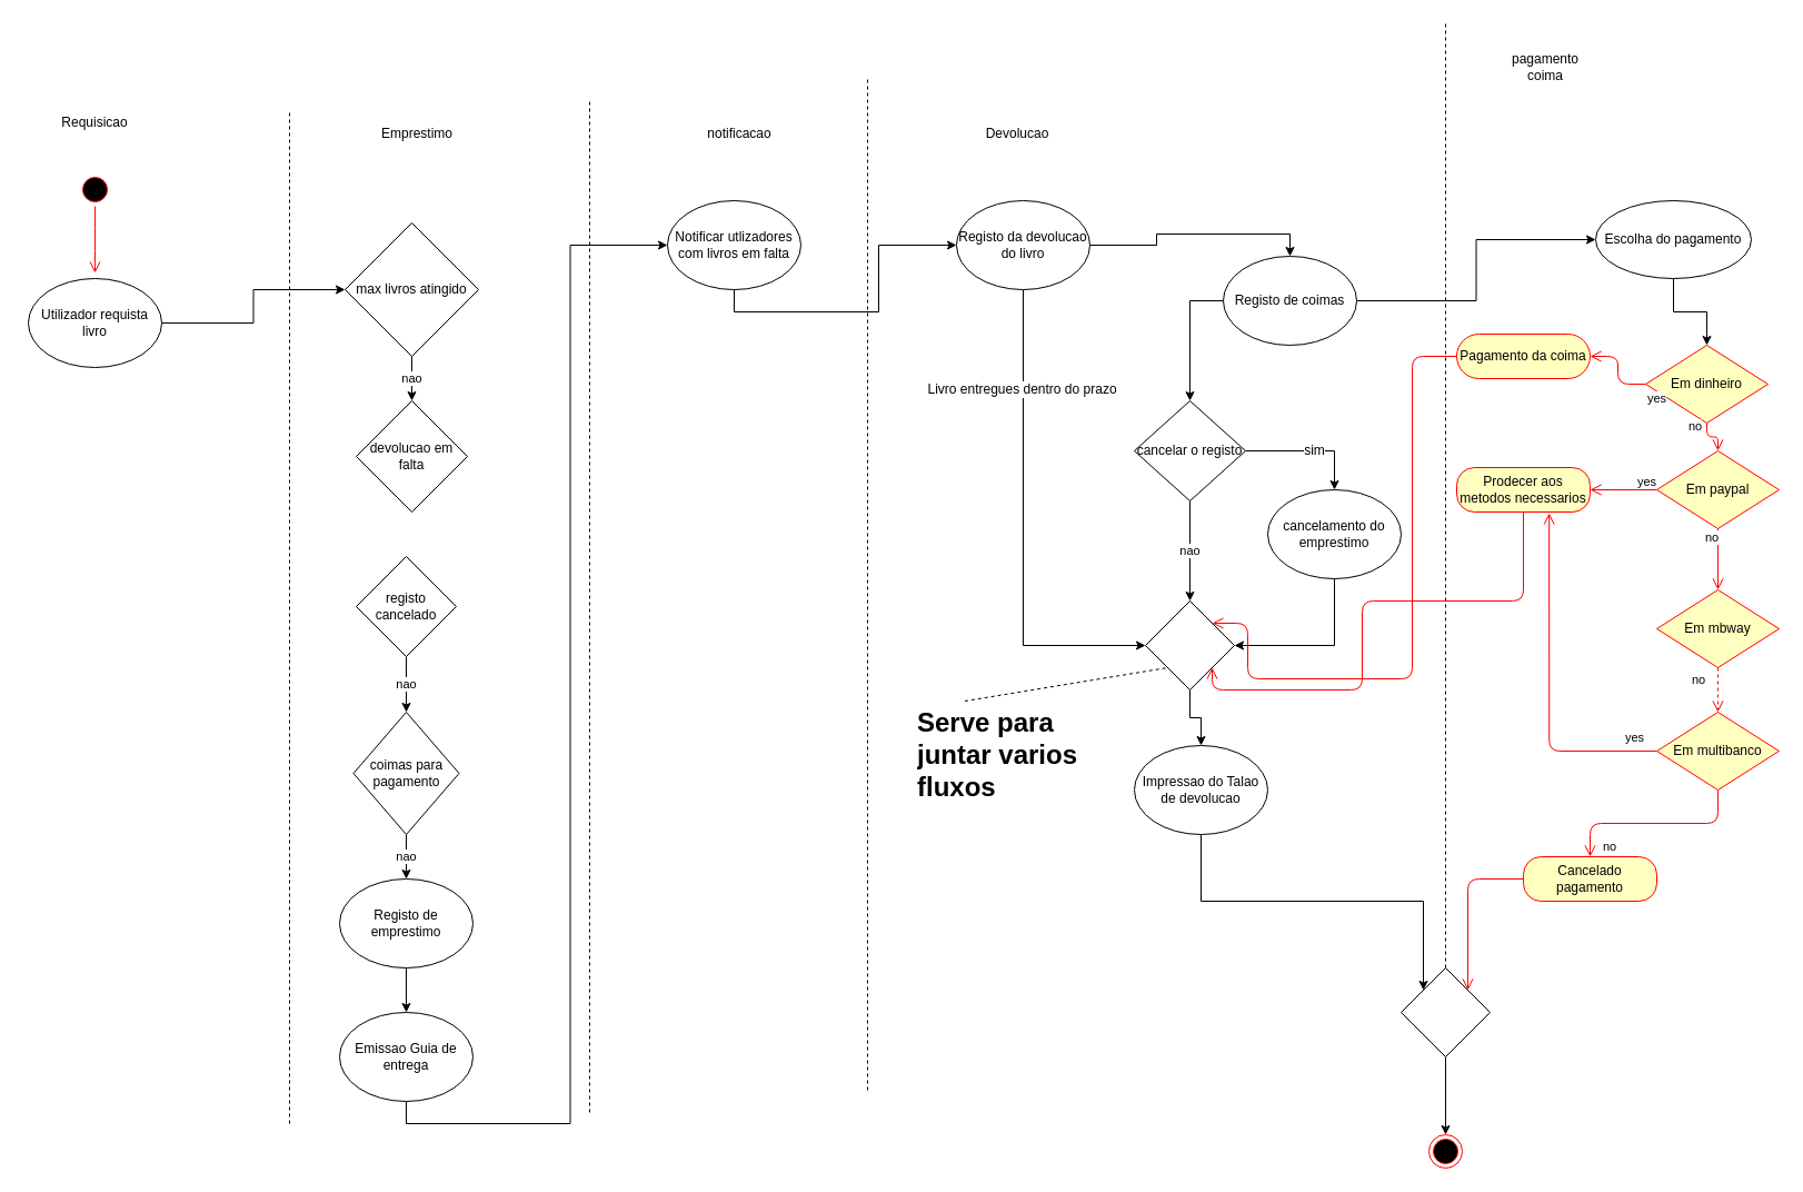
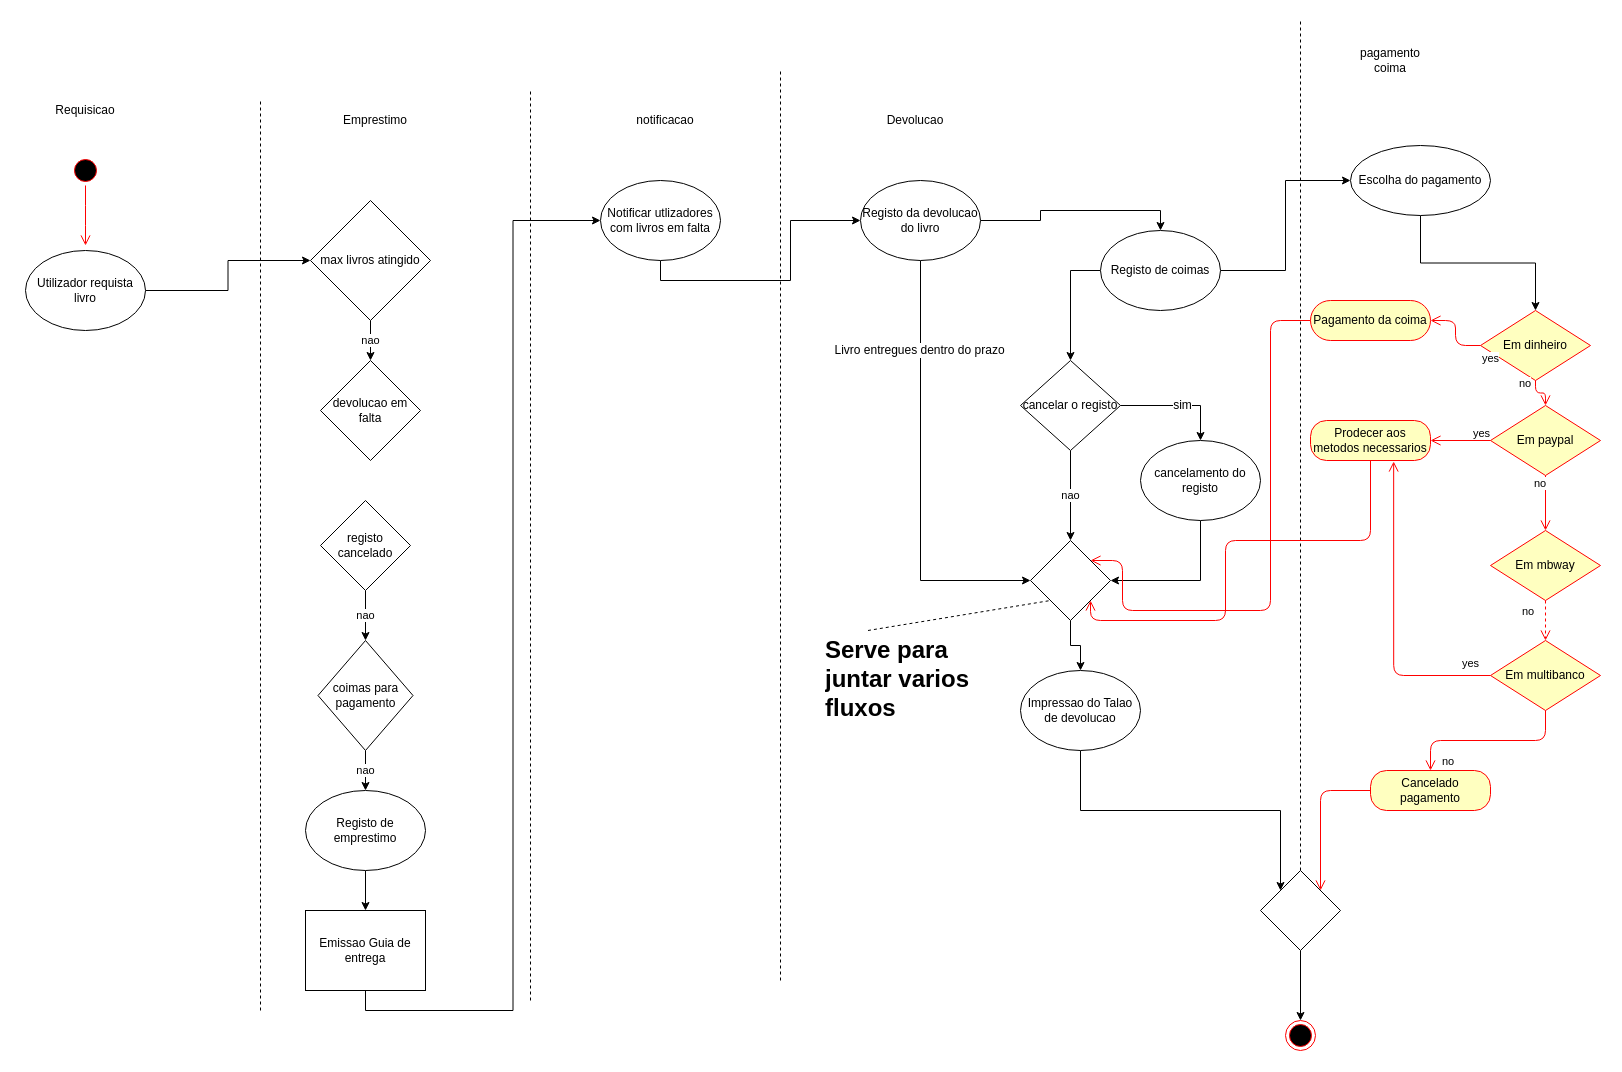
  <mxCell id="0" />
  <mxCell id="1" parent="0" />
  <mxCell id="2" value="" style="endArrow=none;dashed=1;html=1;" parent="1" edge="1"><mxGeometry width="50" height="50" relative="1" as="geometry"><mxPoint x="260" y="1010" as="sourcePoint" /><mxPoint x="260" y="100" as="targetPoint" /></mxGeometry></mxCell>
  <mxCell id="3" value="Requisicao" style="text;html=1;strokeColor=none;fillColor=none;align=center;verticalAlign=middle;whiteSpace=wrap;rounded=0;" parent="1" vertex="1"><mxGeometry x="20" y="100" width="130" height="20" as="geometry" /></mxCell>
  <mxCell id="4" value="" style="ellipse;html=1;shape=startState;fillColor=#000000;strokeColor=#ff0000;" parent="1" vertex="1"><mxGeometry x="70" y="155" width="30" height="30" as="geometry" /></mxCell>
  <mxCell id="5" value="" style="edgeStyle=orthogonalEdgeStyle;html=1;verticalAlign=bottom;endArrow=open;endSize=8;strokeColor=#ff0000;" parent="1" source="4" edge="1"><mxGeometry relative="1" as="geometry"><mxPoint x="85" y="245" as="targetPoint" /></mxGeometry></mxCell>
  <mxCell id="6" style="edgeStyle=orthogonalEdgeStyle;rounded=0;orthogonalLoop=1;jettySize=auto;html=1;exitX=1;exitY=0.5;exitDx=0;exitDy=0;entryX=0;entryY=0.5;entryDx=0;entryDy=0;" parent="1" source="7" target="10" edge="1"><mxGeometry relative="1" as="geometry" /></mxCell>
  <mxCell id="7" value="Utilizador requista livro" style="ellipse;whiteSpace=wrap;html=1;" parent="1" vertex="1"><mxGeometry x="25" y="250" width="120" height="80" as="geometry" /></mxCell>
  <mxCell id="8" value="Emprestimo" style="text;html=1;strokeColor=none;fillColor=none;align=center;verticalAlign=middle;whiteSpace=wrap;rounded=0;" parent="1" vertex="1"><mxGeometry x="310" y="110" width="130" height="20" as="geometry" /></mxCell>
  <mxCell id="9" value="nao" style="edgeStyle=orthogonalEdgeStyle;rounded=0;orthogonalLoop=1;jettySize=auto;html=1;exitX=0.5;exitY=1;exitDx=0;exitDy=0;entryX=0.5;entryY=0;entryDx=0;entryDy=0;" parent="1" source="10" target="11" edge="1"><mxGeometry relative="1" as="geometry" /></mxCell>
  <mxCell id="10" value="max livros atingido" style="rhombus;whiteSpace=wrap;html=1;" parent="1" vertex="1"><mxGeometry x="310" y="200" width="120" height="120" as="geometry" /></mxCell>
  <mxCell id="11" value="devolucao em falta" style="rhombus;whiteSpace=wrap;html=1;" parent="1" vertex="1"><mxGeometry x="320" y="360" width="100" height="100" as="geometry" /></mxCell>
  <mxCell id="12" value="nao" style="edgeStyle=orthogonalEdgeStyle;rounded=0;orthogonalLoop=1;jettySize=auto;html=1;exitX=0.5;exitY=1;exitDx=0;exitDy=0;entryX=0.5;entryY=0;entryDx=0;entryDy=0;" parent="1" source="13" target="15" edge="1"><mxGeometry relative="1" as="geometry" /></mxCell>
  <mxCell id="13" value="registo cancelado" style="rhombus;whiteSpace=wrap;html=1;" parent="1" vertex="1"><mxGeometry x="320" y="500" width="90" height="90" as="geometry" /></mxCell>
  <mxCell id="14" value="nao" style="edgeStyle=orthogonalEdgeStyle;rounded=0;orthogonalLoop=1;jettySize=auto;html=1;exitX=0.5;exitY=1;exitDx=0;exitDy=0;entryX=0.5;entryY=0;entryDx=0;entryDy=0;" parent="1" source="15" target="17" edge="1"><mxGeometry relative="1" as="geometry" /></mxCell>
  <mxCell id="15" value="coimas para pagamento" style="rhombus;whiteSpace=wrap;html=1;" parent="1" vertex="1"><mxGeometry x="317.5" y="640" width="95" height="110" as="geometry" /></mxCell>
  <mxCell id="16" style="edgeStyle=orthogonalEdgeStyle;rounded=0;orthogonalLoop=1;jettySize=auto;html=1;exitX=0.5;exitY=1;exitDx=0;exitDy=0;entryX=0.5;entryY=0;entryDx=0;entryDy=0;" parent="1" source="17" target="19" edge="1"><mxGeometry relative="1" as="geometry" /></mxCell>
  <mxCell id="17" value="Registo de emprestimo" style="ellipse;whiteSpace=wrap;html=1;" parent="1" vertex="1"><mxGeometry x="305" y="790" width="120" height="80" as="geometry" /></mxCell>
  <mxCell id="18" style="edgeStyle=orthogonalEdgeStyle;rounded=0;orthogonalLoop=1;jettySize=auto;html=1;exitX=0.5;exitY=1;exitDx=0;exitDy=0;entryX=0;entryY=0.5;entryDx=0;entryDy=0;" parent="1" source="19" target="23" edge="1"><mxGeometry relative="1" as="geometry" /></mxCell>
- <mxCell id="19" value="Emissao Guia de entrega" style="ellipse;whiteSpace=wrap;html=1;" parent="1" vertex="1"><mxGeometry x="305" y="910" width="120" height="80" as="geometry" /></mxCell>
+ <mxCell id="19" value="Emissao Guia de entrega" style="whiteSpace=wrap;html=1;rounded=0;" parent="1" vertex="1"><mxGeometry x="305" y="910" width="120" height="80" as="geometry" /></mxCell>
  <mxCell id="20" value="" style="endArrow=none;dashed=1;html=1;" parent="1" edge="1"><mxGeometry width="50" height="50" relative="1" as="geometry"><mxPoint x="530" y="1000" as="sourcePoint" /><mxPoint x="530" y="90" as="targetPoint" /></mxGeometry></mxCell>
  <mxCell id="21" value="notificacao" style="text;html=1;strokeColor=none;fillColor=none;align=center;verticalAlign=middle;whiteSpace=wrap;rounded=0;" parent="1" vertex="1"><mxGeometry x="600" y="110" width="130" height="20" as="geometry" /></mxCell>
  <mxCell id="22" style="edgeStyle=orthogonalEdgeStyle;rounded=0;orthogonalLoop=1;jettySize=auto;html=1;exitX=0.5;exitY=1;exitDx=0;exitDy=0;entryX=0;entryY=0.5;entryDx=0;entryDy=0;" parent="1" source="23" target="29" edge="1"><mxGeometry relative="1" as="geometry" /></mxCell>
  <mxCell id="23" value="Notificar utlizadores com livros em falta" style="ellipse;whiteSpace=wrap;html=1;" parent="1" vertex="1"><mxGeometry x="600" y="180" width="120" height="80" as="geometry" /></mxCell>
  <mxCell id="24" value="" style="endArrow=none;dashed=1;html=1;" parent="1" edge="1"><mxGeometry width="50" height="50" relative="1" as="geometry"><mxPoint x="780" y="980" as="sourcePoint" /><mxPoint x="780" y="70" as="targetPoint" /></mxGeometry></mxCell>
  <mxCell id="25" value="Devolucao" style="text;html=1;strokeColor=none;fillColor=none;align=center;verticalAlign=middle;whiteSpace=wrap;rounded=0;" parent="1" vertex="1"><mxGeometry x="850" y="110" width="130" height="20" as="geometry" /></mxCell>
  <mxCell id="26" style="edgeStyle=orthogonalEdgeStyle;rounded=0;orthogonalLoop=1;jettySize=auto;html=1;exitX=1;exitY=0.5;exitDx=0;exitDy=0;entryX=0.5;entryY=0;entryDx=0;entryDy=0;" parent="1" source="29" target="32" edge="1"><mxGeometry relative="1" as="geometry" /></mxCell>
  <mxCell id="27" style="edgeStyle=orthogonalEdgeStyle;rounded=0;orthogonalLoop=1;jettySize=auto;html=1;exitX=0.5;exitY=1;exitDx=0;exitDy=0;entryX=0;entryY=0.5;entryDx=0;entryDy=0;" parent="1" source="29" target="40" edge="1"><mxGeometry relative="1" as="geometry" /></mxCell>
  <mxCell id="28" value="Livro entregues dentro do prazo" style="text;html=1;resizable=0;points=[];align=center;verticalAlign=middle;labelBackgroundColor=#ffffff;" parent="27" vertex="1" connectable="0"><mxGeometry x="-0.588" y="-2" relative="1" as="geometry"><mxPoint as="offset" /></mxGeometry></mxCell>
  <mxCell id="29" value="Registo da devolucao do livro" style="ellipse;whiteSpace=wrap;html=1;" parent="1" vertex="1"><mxGeometry x="860" y="180" width="120" height="80" as="geometry" /></mxCell>
  <mxCell id="30" style="edgeStyle=orthogonalEdgeStyle;rounded=0;orthogonalLoop=1;jettySize=auto;html=1;exitX=0;exitY=0.5;exitDx=0;exitDy=0;entryX=0.5;entryY=0;entryDx=0;entryDy=0;" parent="1" source="32" target="36" edge="1"><mxGeometry relative="1" as="geometry" /></mxCell>
  <mxCell id="31" style="edgeStyle=orthogonalEdgeStyle;rounded=0;orthogonalLoop=1;jettySize=auto;html=1;exitX=1;exitY=0.5;exitDx=0;exitDy=0;entryX=0;entryY=0.5;entryDx=0;entryDy=0;" parent="1" source="32" target="49" edge="1"><mxGeometry relative="1" as="geometry" /></mxCell>
  <mxCell id="32" value="Registo de coimas" style="ellipse;whiteSpace=wrap;html=1;" parent="1" vertex="1"><mxGeometry x="1100" y="230" width="120" height="80" as="geometry" /></mxCell>
  <mxCell id="33" style="edgeStyle=orthogonalEdgeStyle;rounded=0;orthogonalLoop=1;jettySize=auto;html=1;exitX=1;exitY=0.5;exitDx=0;exitDy=0;entryX=0.5;entryY=0;entryDx=0;entryDy=0;" parent="1" source="36" target="38" edge="1"><mxGeometry relative="1" as="geometry" /></mxCell>
  <mxCell id="34" value="sim" style="text;html=1;resizable=0;points=[];align=center;verticalAlign=middle;labelBackgroundColor=#ffffff;" parent="33" vertex="1" connectable="0"><mxGeometry x="0.057" y="1" relative="1" as="geometry"><mxPoint as="offset" /></mxGeometry></mxCell>
  <mxCell id="35" value="nao" style="edgeStyle=orthogonalEdgeStyle;rounded=0;orthogonalLoop=1;jettySize=auto;html=1;exitX=0.5;exitY=1;exitDx=0;exitDy=0;entryX=0.5;entryY=0;entryDx=0;entryDy=0;" parent="1" source="36" target="40" edge="1"><mxGeometry relative="1" as="geometry" /></mxCell>
  <mxCell id="36" value="cancelar o registo" style="rhombus;whiteSpace=wrap;html=1;" parent="1" vertex="1"><mxGeometry x="1020" y="360" width="100" height="90" as="geometry" /></mxCell>
  <mxCell id="37" style="edgeStyle=orthogonalEdgeStyle;rounded=0;orthogonalLoop=1;jettySize=auto;html=1;exitX=0.5;exitY=1;exitDx=0;exitDy=0;entryX=1;entryY=0.5;entryDx=0;entryDy=0;" parent="1" source="38" target="40" edge="1"><mxGeometry relative="1" as="geometry" /></mxCell>
- <mxCell id="38" value="cancelamento do emprestimo" style="ellipse;whiteSpace=wrap;html=1;" parent="1" vertex="1"><mxGeometry x="1140" y="440" width="120" height="80" as="geometry" /></mxCell>
+ <mxCell id="38" value="cancelamento do registo" style="ellipse;whiteSpace=wrap;html=1;" parent="1" vertex="1"><mxGeometry x="1140" y="440" width="120" height="80" as="geometry" /></mxCell>
  <mxCell id="39" style="edgeStyle=orthogonalEdgeStyle;rounded=0;orthogonalLoop=1;jettySize=auto;html=1;exitX=0.5;exitY=1;exitDx=0;exitDy=0;entryX=0.5;entryY=0;entryDx=0;entryDy=0;" parent="1" source="40" target="42" edge="1"><mxGeometry relative="1" as="geometry" /></mxCell>
  <mxCell id="40" value="" style="rhombus;whiteSpace=wrap;html=1;" parent="1" vertex="1"><mxGeometry x="1030" y="540" width="80" height="80" as="geometry" /></mxCell>
  <mxCell id="41" style="edgeStyle=orthogonalEdgeStyle;rounded=0;orthogonalLoop=1;jettySize=auto;html=1;exitX=0.5;exitY=1;exitDx=0;exitDy=0;entryX=0;entryY=0;entryDx=0;entryDy=0;" parent="1" source="42" target="62" edge="1"><mxGeometry relative="1" as="geometry"><mxPoint x="1260" y="910" as="targetPoint" /></mxGeometry></mxCell>
  <mxCell id="42" value="Impressao do Talao de devolucao" style="ellipse;whiteSpace=wrap;html=1;" parent="1" vertex="1"><mxGeometry x="1020" y="670" width="120" height="80" as="geometry" /></mxCell>
  <mxCell id="43" value="" style="ellipse;html=1;shape=endState;fillColor=#000000;strokeColor=#ff0000;" parent="1" vertex="1"><mxGeometry x="1285" y="1020" width="30" height="30" as="geometry" /></mxCell>
  <mxCell id="44" value="&lt;h1&gt;Serve para juntar varios fluxos&lt;/h1&gt;" style="text;html=1;strokeColor=none;fillColor=none;spacing=5;spacingTop=-20;whiteSpace=wrap;overflow=hidden;rounded=0;" parent="1" vertex="1"><mxGeometry x="820" y="630" width="190" height="120" as="geometry" /></mxCell>
  <mxCell id="45" value="" style="endArrow=none;dashed=1;html=1;exitX=0.25;exitY=0;exitDx=0;exitDy=0;" parent="1" source="44" edge="1"><mxGeometry width="50" height="50" relative="1" as="geometry"><mxPoint x="1140" y="660" as="sourcePoint" /><mxPoint x="1050" y="600" as="targetPoint" /><Array as="points"><mxPoint x="1050" y="600" /></Array></mxGeometry></mxCell>
  <mxCell id="46" value="" style="endArrow=none;dashed=1;html=1;" parent="1" source="62" edge="1"><mxGeometry width="50" height="50" relative="1" as="geometry"><mxPoint x="1300" y="990" as="sourcePoint" /><mxPoint x="1300" y="20" as="targetPoint" /></mxGeometry></mxCell>
  <mxCell id="47" value="pagamento coima" style="text;html=1;strokeColor=none;fillColor=none;align=center;verticalAlign=middle;whiteSpace=wrap;rounded=0;" parent="1" vertex="1"><mxGeometry x="1370" y="50" width="40" height="20" as="geometry" /></mxCell>
  <mxCell id="48" style="edgeStyle=orthogonalEdgeStyle;rounded=0;orthogonalLoop=1;jettySize=auto;html=1;exitX=0.5;exitY=1;exitDx=0;exitDy=0;entryX=0.5;entryY=0;entryDx=0;entryDy=0;" parent="1" source="49" target="50" edge="1"><mxGeometry relative="1" as="geometry" /></mxCell>
- <mxCell id="49" value="Escolha do pagamento" style="ellipse;whiteSpace=wrap;html=1;" parent="1" vertex="1"><mxGeometry x="1435" y="180" width="140" height="70" as="geometry" /></mxCell>
+ <mxCell id="49" value="Escolha do pagamento" style="ellipse;whiteSpace=wrap;html=1;" parent="1" vertex="1"><mxGeometry x="1350" y="145" width="140" height="70" as="geometry" /></mxCell>
  <mxCell id="50" value="Em dinheiro" style="rhombus;whiteSpace=wrap;html=1;fillColor=#ffffc0;strokeColor=#ff0000;" parent="1" vertex="1"><mxGeometry x="1480" y="310" width="110" height="70" as="geometry" /></mxCell>
  <mxCell id="51" value="no" style="edgeStyle=orthogonalEdgeStyle;html=1;align=left;verticalAlign=bottom;endArrow=open;endSize=8;strokeColor=#ff0000;exitX=0.5;exitY=1;exitDx=0;exitDy=0;entryX=0.5;entryY=0;entryDx=0;entryDy=0;" parent="1" source="50" edge="1" target="52"><mxGeometry x="-0.337" y="-18" relative="1" as="geometry"><mxPoint x="1425" y="410" as="targetPoint" /><mxPoint x="1470" y="370" as="sourcePoint" /><mxPoint as="offset" /></mxGeometry></mxCell>
  <mxCell id="52" value="Em paypal" style="rhombus;whiteSpace=wrap;html=1;fillColor=#ffffc0;strokeColor=#ff0000;" parent="1" vertex="1"><mxGeometry x="1490" y="405" width="110" height="70" as="geometry" /></mxCell>
  <mxCell id="53" value="no" style="edgeStyle=orthogonalEdgeStyle;html=1;align=left;verticalAlign=bottom;endArrow=open;endSize=8;strokeColor=#ff0000;exitX=0.5;exitY=1;exitDx=0;exitDy=0;entryX=0.5;entryY=0;entryDx=0;entryDy=0;" parent="1" source="52" target="54" edge="1"><mxGeometry x="-0.394" y="-13" relative="1" as="geometry"><mxPoint x="1425" y="525" as="targetPoint" /><mxPoint x="1470" y="495" as="sourcePoint" /><mxPoint as="offset" /></mxGeometry></mxCell>
  <mxCell id="54" value="Em mbway" style="rhombus;whiteSpace=wrap;html=1;fillColor=#ffffc0;strokeColor=#ff0000;" parent="1" vertex="1"><mxGeometry x="1490" y="530" width="110" height="70" as="geometry" /></mxCell>
  <mxCell id="55" value="no" style="edgeStyle=orthogonalEdgeStyle;html=1;align=left;verticalAlign=bottom;endArrow=open;endSize=8;strokeColor=#ff0000;exitX=0.5;exitY=1;exitDx=0;exitDy=0;dashed=1;" parent="1" source="54" edge="1" target="56"><mxGeometry x="-0.003" y="-25" relative="1" as="geometry"><mxPoint x="1425" y="650" as="targetPoint" /><mxPoint x="1455" y="620" as="sourcePoint" /><mxPoint as="offset" /></mxGeometry></mxCell>
  <mxCell id="56" value="Em multibanco" style="rhombus;whiteSpace=wrap;html=1;fillColor=#ffffc0;strokeColor=#ff0000;" parent="1" vertex="1"><mxGeometry x="1490" y="640" width="110" height="70" as="geometry" /></mxCell>
  <mxCell id="57" value="no" style="edgeStyle=orthogonalEdgeStyle;html=1;align=left;verticalAlign=bottom;endArrow=open;endSize=8;strokeColor=#ff0000;exitX=0.5;exitY=1;exitDx=0;exitDy=0;entryX=0.5;entryY=0;entryDx=0;entryDy=0;" parent="1" source="56" target="59" edge="1"><mxGeometry x="1" y="10" relative="1" as="geometry"><mxPoint x="1425" y="770" as="targetPoint" /><mxPoint x="1455" y="740" as="sourcePoint" /><mxPoint as="offset" /></mxGeometry></mxCell>
  <mxCell id="58" value="yes" style="edgeStyle=orthogonalEdgeStyle;html=1;align=left;verticalAlign=top;endArrow=open;endSize=8;strokeColor=#ff0000;exitX=0;exitY=0.5;exitDx=0;exitDy=0;entryX=0.693;entryY=1.025;entryDx=0;entryDy=0;entryPerimeter=0;" parent="1" source="56" edge="1" target="68"><mxGeometry x="-0.215" y="-67" relative="1" as="geometry"><mxPoint x="1360" y="700" as="targetPoint" /><mxPoint x="1610" y="690" as="sourcePoint" /><Array as="points"><mxPoint x="1393" y="675" /></Array><mxPoint as="offset" /></mxGeometry></mxCell>
  <mxCell id="59" value="Cancelado pagamento" style="rounded=1;whiteSpace=wrap;html=1;arcSize=40;fontColor=#000000;fillColor=#ffffc0;strokeColor=#ff0000;" parent="1" vertex="1"><mxGeometry x="1370" y="770" width="120" height="40" as="geometry" /></mxCell>
  <mxCell id="60" value="" style="edgeStyle=orthogonalEdgeStyle;html=1;verticalAlign=bottom;endArrow=open;endSize=8;strokeColor=#ff0000;entryX=1;entryY=0;entryDx=0;entryDy=0;" parent="1" source="59" target="62" edge="1"><mxGeometry relative="1" as="geometry"><mxPoint x="1430" y="870" as="targetPoint" /></mxGeometry></mxCell>
  <mxCell id="61" style="edgeStyle=orthogonalEdgeStyle;rounded=0;orthogonalLoop=1;jettySize=auto;html=1;exitX=0.5;exitY=1;exitDx=0;exitDy=0;entryX=0.5;entryY=0;entryDx=0;entryDy=0;" parent="1" source="62" target="43" edge="1"><mxGeometry relative="1" as="geometry" /></mxCell>
  <mxCell id="62" value="" style="rhombus;whiteSpace=wrap;html=1;" parent="1" vertex="1"><mxGeometry x="1260" y="870" width="80" height="80" as="geometry" /></mxCell>
  <mxCell id="63" value="" style="endArrow=none;dashed=1;html=1;" parent="1" target="62" edge="1"><mxGeometry width="50" height="50" relative="1" as="geometry"><mxPoint x="1300" y="990" as="sourcePoint" /><mxPoint x="1300" y="20" as="targetPoint" /></mxGeometry></mxCell>
  <mxCell id="64" value="Pagamento da coima" style="rounded=1;whiteSpace=wrap;html=1;arcSize=50;fontColor=#000000;fillColor=#ffffc0;strokeColor=#ff0000;" vertex="1" parent="1"><mxGeometry x="1310" y="300" width="120" height="40" as="geometry" /></mxCell>
  <mxCell id="65" value="" style="edgeStyle=orthogonalEdgeStyle;html=1;verticalAlign=bottom;endArrow=open;endSize=8;strokeColor=#ff0000;entryX=1;entryY=0;entryDx=0;entryDy=0;exitX=0;exitY=0.5;exitDx=0;exitDy=0;" edge="1" source="64" parent="1" target="40"><mxGeometry relative="1" as="geometry"><mxPoint x="1260" y="710" as="targetPoint" /><Array as="points"><mxPoint x="1270" y="320" /><mxPoint x="1270" y="610" /><mxPoint x="1122" y="610" /><mxPoint x="1122" y="560" /></Array></mxGeometry></mxCell>
  <mxCell id="66" value="yes" style="edgeStyle=orthogonalEdgeStyle;html=1;align=left;verticalAlign=top;endArrow=open;endSize=8;strokeColor=#ff0000;exitX=0;exitY=0.5;exitDx=0;exitDy=0;entryX=1;entryY=0.5;entryDx=0;entryDy=0;" edge="1" parent="1" source="50" target="64"><mxGeometry x="-1" relative="1" as="geometry"><mxPoint x="1550" y="450" as="targetPoint" /><mxPoint x="1490" y="450" as="sourcePoint" /></mxGeometry></mxCell>
  <mxCell id="67" value="yes" style="edgeStyle=orthogonalEdgeStyle;html=1;align=left;verticalAlign=top;endArrow=open;endSize=8;strokeColor=#ff0000;exitX=0;exitY=0.5;exitDx=0;exitDy=0;" edge="1" parent="1" source="52"><mxGeometry x="-0.714" y="22" relative="1" as="geometry"><mxPoint x="1430" y="440" as="targetPoint" /><mxPoint x="1490" y="320" as="sourcePoint" /><Array as="points"><mxPoint x="1430" y="440" /></Array><mxPoint x="-10" y="-42" as="offset" /></mxGeometry></mxCell>
  <mxCell id="68" value="Prodecer aos metodos necessarios" style="rounded=1;whiteSpace=wrap;html=1;arcSize=40;fontColor=#000000;fillColor=#ffffc0;strokeColor=#ff0000;" vertex="1" parent="1"><mxGeometry x="1310" y="420" width="120" height="40" as="geometry" /></mxCell>
  <mxCell id="69" value="" style="edgeStyle=orthogonalEdgeStyle;html=1;verticalAlign=bottom;endArrow=open;endSize=8;strokeColor=#ff0000;entryX=1;entryY=1;entryDx=0;entryDy=0;" edge="1" source="68" parent="1" target="40"><mxGeometry relative="1" as="geometry"><mxPoint x="1160" y="620" as="targetPoint" /><Array as="points"><mxPoint x="1370" y="540" /><mxPoint x="1225" y="540" /><mxPoint x="1225" y="620" /><mxPoint x="1090" y="620" /></Array></mxGeometry></mxCell>
